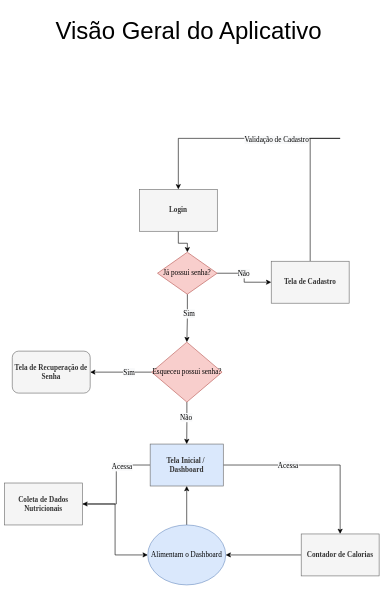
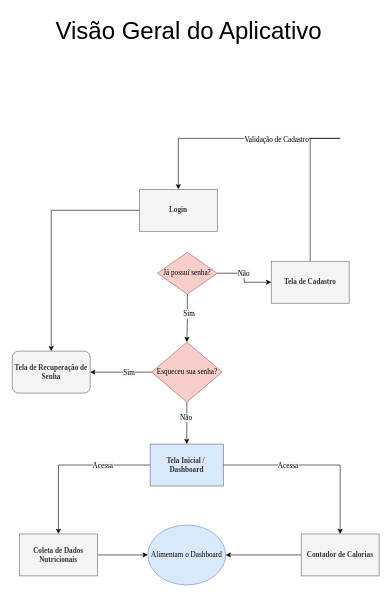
  <mxCell id="0" />
  <mxCell id="1" parent="0" />
  <mxCell id="2" style="edgeStyle=orthogonalEdgeStyle;rounded=0;orthogonalLoop=1;jettySize=auto;html=1;fontFamily=Verdana;fontSize=12;" edge="1" parent="1" source="6" target="24"><mxGeometry relative="1" as="geometry" /></mxCell>
  <mxCell id="3" value="&lt;span style=&quot;font-size: 12px; background-color: rgb(248, 249, 250);&quot;&gt;Acessa&lt;/span&gt;" style="edgeLabel;html=1;align=center;verticalAlign=middle;resizable=0;points=[];fontSize=11;fontFamily=Verdana;" connectable="0" vertex="1" parent="2"><mxGeometry x="-0.335" relative="1" as="geometry"><mxPoint x="9" as="offset" /></mxGeometry></mxCell>
  <mxCell id="4" style="edgeStyle=orthogonalEdgeStyle;rounded=0;orthogonalLoop=1;jettySize=auto;html=1;fontFamily=Verdana;fontSize=12;" edge="1" parent="1" source="6" target="26"><mxGeometry relative="1" as="geometry" /></mxCell>
  <mxCell id="5" value="&lt;span style=&quot;font-size: 12px; background-color: rgb(248, 249, 250);&quot;&gt;Acessa&lt;/span&gt;" style="edgeLabel;html=1;align=center;verticalAlign=middle;resizable=0;points=[];fontSize=11;fontFamily=Verdana;" connectable="0" vertex="1" parent="4"><mxGeometry x="-0.443" y="1" relative="1" as="geometry"><mxPoint x="21" y="1" as="offset" /></mxGeometry></mxCell>
  <mxCell id="6" value="Tela Inicial /&amp;nbsp;&lt;br style=&quot;font-size: 12px;&quot;&gt;Dashboard" style="rounded=0;whiteSpace=wrap;html=1;fontFamily=Verdana;fontSize=12;fillColor=#dae8fc;fontColor=#333333;strokeColor=#666666;fontStyle=1;" vertex="1" parent="1"><mxGeometry x="250" y="740" width="122" height="70" as="geometry" /></mxCell>
- <mxCell id="7" value="" style="edgeStyle=orthogonalEdgeStyle;rounded=0;orthogonalLoop=1;jettySize=auto;html=1;fontFamily=Verdana;fontSize=12;" edge="1" parent="1" source="8" target="13"><mxGeometry relative="1" as="geometry" /></mxCell>
+ <mxCell id="7" value="" style="edgeStyle=orthogonalEdgeStyle;rounded=0;orthogonalLoop=1;jettySize=auto;html=1;fontFamily=Verdana;fontSize=12;" edge="1" parent="1" source="8" target="22"><mxGeometry relative="1" as="geometry" /></mxCell>
  <mxCell id="8" value="Login" style="rounded=0;whiteSpace=wrap;html=1;fillColor=#f5f5f5;fontColor=#333333;strokeColor=#666666;fontFamily=Verdana;fontSize=12;fontStyle=1" vertex="1" parent="1"><mxGeometry x="232" y="315" width="130" height="70" as="geometry" /></mxCell>
  <mxCell id="9" value="" style="edgeStyle=orthogonalEdgeStyle;rounded=0;orthogonalLoop=1;jettySize=auto;html=1;fontFamily=Verdana;fontSize=12;" edge="1" parent="1" source="13" target="16"><mxGeometry relative="1" as="geometry" /></mxCell>
  <mxCell id="10" value="&lt;span style=&quot;font-size: 12px; background-color: rgb(248, 249, 250);&quot;&gt;Não&lt;/span&gt;" style="edgeLabel;html=1;align=center;verticalAlign=middle;resizable=0;points=[];fontSize=11;fontFamily=Verdana;" connectable="0" vertex="1" parent="9"><mxGeometry x="-0.134" y="-1" relative="1" as="geometry"><mxPoint as="offset" /></mxGeometry></mxCell>
  <mxCell id="11" value="" style="edgeStyle=orthogonalEdgeStyle;rounded=0;orthogonalLoop=1;jettySize=auto;html=1;fontFamily=Verdana;fontSize=12;entryX=0.5;entryY=0;entryDx=0;entryDy=0;" edge="1" parent="1" source="13" target="21"><mxGeometry relative="1" as="geometry"><mxPoint x="300" y="530" as="targetPoint" /></mxGeometry></mxCell>
  <mxCell id="12" value="&lt;span style=&quot;font-size: 12px; background-color: rgb(248, 249, 250);&quot;&gt;Sim&lt;/span&gt;" style="edgeLabel;html=1;align=center;verticalAlign=middle;resizable=0;points=[];fontSize=11;fontFamily=Verdana;" connectable="0" vertex="1" parent="11"><mxGeometry x="-0.196" y="2" relative="1" as="geometry"><mxPoint as="offset" /></mxGeometry></mxCell>
  <mxCell id="13" value="Já possui senha?" style="rhombus;whiteSpace=wrap;html=1;fontSize=12;fillColor=#f8cecc;strokeColor=#b85450;fontFamily=Verdana;" vertex="1" parent="1"><mxGeometry x="262.25" y="420" width="99.5" height="70" as="geometry" /></mxCell>
  <mxCell id="14" style="edgeStyle=orthogonalEdgeStyle;rounded=0;orthogonalLoop=1;jettySize=auto;html=1;entryX=0.5;entryY=0;entryDx=0;entryDy=0;fontFamily=Verdana;fontSize=11;exitX=0.5;exitY=0;exitDx=0;exitDy=0;" edge="1" parent="1" source="16" target="8"><mxGeometry relative="1" as="geometry"><Array as="points"><mxPoint x="567" y="230" /><mxPoint x="311" y="230" /></Array></mxGeometry></mxCell>
  <mxCell id="15" value="&lt;span style=&quot;font-size: 12px; background-color: rgb(248, 249, 250);&quot;&gt;Validação de Cadastro&lt;/span&gt;" style="edgeLabel;html=1;align=center;verticalAlign=middle;resizable=0;points=[];fontSize=11;fontFamily=Verdana;" connectable="0" vertex="1" parent="14"><mxGeometry x="0.188" y="2" relative="1" as="geometry"><mxPoint as="offset" /></mxGeometry></mxCell>
  <mxCell id="16" value="Tela de Cadastro" style="rounded=0;whiteSpace=wrap;html=1;fillColor=#f5f5f5;fontColor=#333333;strokeColor=#666666;fontFamily=Verdana;fontSize=12;fontStyle=1" vertex="1" parent="1"><mxGeometry x="452" y="435" width="130" height="70" as="geometry" /></mxCell>
  <mxCell id="17" style="edgeStyle=orthogonalEdgeStyle;rounded=0;orthogonalLoop=1;jettySize=auto;html=1;fontFamily=Verdana;fontSize=12;entryX=1;entryY=0.5;entryDx=0;entryDy=0;" edge="1" parent="1" source="21" target="22"><mxGeometry relative="1" as="geometry"><mxPoint x="150" y="600" as="targetPoint" /></mxGeometry></mxCell>
  <mxCell id="18" value="&lt;span style=&quot;font-size: 12px; background-color: rgb(248, 249, 250);&quot;&gt;Sim&lt;/span&gt;" style="edgeLabel;html=1;align=center;verticalAlign=middle;resizable=0;points=[];fontSize=11;fontFamily=Verdana;" connectable="0" vertex="1" parent="17"><mxGeometry x="-0.252" relative="1" as="geometry"><mxPoint as="offset" /></mxGeometry></mxCell>
  <mxCell id="19" style="edgeStyle=orthogonalEdgeStyle;rounded=0;orthogonalLoop=1;jettySize=auto;html=1;entryX=0.5;entryY=0;entryDx=0;entryDy=0;fontFamily=Verdana;fontSize=11;" edge="1" parent="1" source="21" target="6"><mxGeometry relative="1" as="geometry" /></mxCell>
  <mxCell id="20" value="&lt;span style=&quot;font-size: 12px; background-color: rgb(248, 249, 250);&quot;&gt;Não&lt;/span&gt;" style="edgeLabel;html=1;align=center;verticalAlign=middle;resizable=0;points=[];fontSize=11;fontFamily=Verdana;" connectable="0" vertex="1" parent="19"><mxGeometry x="-0.255" y="-2" relative="1" as="geometry"><mxPoint as="offset" /></mxGeometry></mxCell>
- <mxCell id="21" value="Esqueceu possui senha?" style="rhombus;whiteSpace=wrap;html=1;fontSize=12;fontFamily=Verdana;fillColor=#f8cecc;strokeColor=#b85450;" vertex="1" parent="1"><mxGeometry x="252.5" y="570" width="117.5" height="100" as="geometry" /></mxCell>
+ <mxCell id="21" value="Esqueceu sua senha?" style="rhombus;whiteSpace=wrap;html=1;fontSize=12;fontFamily=Verdana;fillColor=#f8cecc;strokeColor=#b85450;" vertex="1" parent="1"><mxGeometry x="252.5" y="570" width="117.5" height="100" as="geometry" /></mxCell>
  <mxCell id="22" value="Tela de Recuperação de Senha" style="whiteSpace=wrap;html=1;fontFamily=Verdana;fontSize=12;fillColor=#f5f5f5;fontColor=#333333;strokeColor=#666666;fontStyle=1;rounded=1;" vertex="1" parent="1"><mxGeometry x="20" y="585" width="130" height="70" as="geometry" /></mxCell>
  <mxCell id="23" value="" style="edgeStyle=orthogonalEdgeStyle;rounded=0;orthogonalLoop=1;jettySize=auto;html=1;fontFamily=Verdana;fontSize=12;" edge="1" parent="1" source="24" target="28"><mxGeometry relative="1" as="geometry" /></mxCell>
- <mxCell id="24" value="Coleta de Dados Nutricionais" style="rounded=0;whiteSpace=wrap;html=1;fontFamily=Verdana;fontSize=12;fillColor=#f5f5f5;fontColor=#333333;strokeColor=#666666;fontStyle=1" vertex="1" parent="1"><mxGeometry x="7" y="805" width="130" height="70" as="geometry" /></mxCell>
+ <mxCell id="24" value="Coleta de Dados Nutricionais" style="rounded=0;whiteSpace=wrap;html=1;fontFamily=Verdana;fontSize=12;fillColor=#f5f5f5;fontColor=#333333;strokeColor=#666666;fontStyle=1" vertex="1" parent="1"><mxGeometry x="32" y="890" width="130" height="70" as="geometry" /></mxCell>
  <mxCell id="25" style="edgeStyle=orthogonalEdgeStyle;rounded=0;orthogonalLoop=1;jettySize=auto;html=1;fontFamily=Verdana;fontSize=12;" edge="1" parent="1" source="26" target="28"><mxGeometry relative="1" as="geometry"><mxPoint x="372" y="920" as="targetPoint" /></mxGeometry></mxCell>
  <mxCell id="26" value="Contador de Calorias" style="rounded=0;whiteSpace=wrap;html=1;fontFamily=Verdana;fontSize=12;fillColor=#f5f5f5;fontColor=#333333;strokeColor=#666666;fontStyle=1" vertex="1" parent="1"><mxGeometry x="502" y="890" width="130" height="70" as="geometry" /></mxCell>
- <mxCell id="27" style="edgeStyle=orthogonalEdgeStyle;rounded=0;orthogonalLoop=1;jettySize=auto;html=1;" edge="1" parent="1" source="28" target="6"><mxGeometry relative="1" as="geometry" /></mxCell>
  <mxCell id="28" value="Alimentam o Dashboard" style="ellipse;whiteSpace=wrap;html=1;fontFamily=Verdana;fontSize=12;fillColor=#dae8fc;strokeColor=#6c8ebf;" vertex="1" parent="1"><mxGeometry x="246" y="875" width="130" height="100" as="geometry" /></mxCell>
  <mxCell id="29" value="&lt;font style=&quot;font-size: 40px;&quot;&gt;Visão Geral do Aplicativo&lt;/font&gt;" style="text;html=1;align=center;verticalAlign=middle;resizable=0;points=[];autosize=1;strokeColor=none;fillColor=none;" vertex="1" parent="1"><mxGeometry x="79" y="20" width="470" height="60" as="geometry" /></mxCell>
